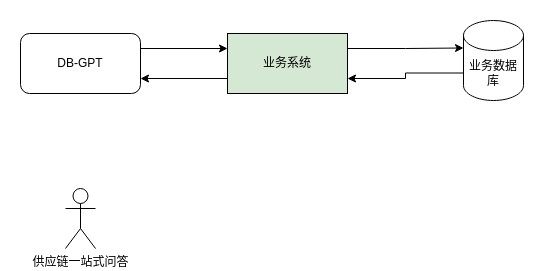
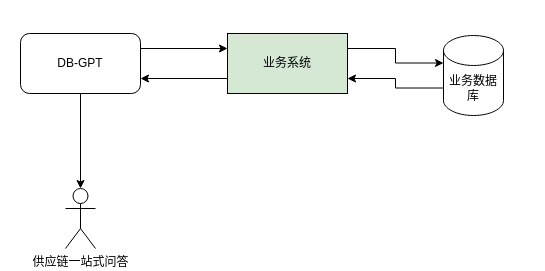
  <mxCell id="0" />
  <mxCell id="1" parent="0" />
  <mxCell id="2" style="edgeStyle=orthogonalEdgeStyle;rounded=0;orthogonalLoop=1;jettySize=auto;html=1;exitX=1;exitY=0.25;exitDx=0;exitDy=0;entryX=0;entryY=0.25;entryDx=0;entryDy=0;" edge="1" parent="1" source="4" target="6"><mxGeometry relative="1" as="geometry" /></mxCell>
+ <mxCell id="3" style="edgeStyle=orthogonalEdgeStyle;rounded=0;orthogonalLoop=1;jettySize=auto;html=1;exitX=0.5;exitY=1;exitDx=0;exitDy=0;" edge="1" parent="1" source="4" target="10"><mxGeometry relative="1" as="geometry" /></mxCell>
  <mxCell id="4" value="DB-GPT" style="whiteSpace=wrap;html=1;rounded=1;" vertex="1" parent="1"><mxGeometry x="20" y="33" width="120" height="60" as="geometry" /></mxCell>
  <mxCell id="5" style="edgeStyle=orthogonalEdgeStyle;rounded=0;orthogonalLoop=1;jettySize=auto;html=1;exitX=0;exitY=0.75;exitDx=0;exitDy=0;entryX=1;entryY=0.75;entryDx=0;entryDy=0;" edge="1" parent="1" source="6" target="4"><mxGeometry relative="1" as="geometry" /></mxCell>
  <mxCell id="6" value="业务系统" style="rounded=0;whiteSpace=wrap;html=1;fillColor=#d5e8d4;" vertex="1" parent="1"><mxGeometry x="227" y="33" width="120" height="60" as="geometry" /></mxCell>
  <mxCell id="7" style="edgeStyle=orthogonalEdgeStyle;rounded=0;orthogonalLoop=1;jettySize=auto;html=1;exitX=0;exitY=0;exitDx=0;exitDy=52.5;exitPerimeter=0;entryX=1;entryY=0.75;entryDx=0;entryDy=0;" edge="1" parent="1" source="8" target="6"><mxGeometry relative="1" as="geometry" /></mxCell>
- <mxCell id="8" value="业务数据库" style="shape=cylinder3;whiteSpace=wrap;html=1;boundedLbl=1;backgroundOutline=1;size=15;" vertex="1" parent="1"><mxGeometry x="463" y="20" width="60" height="80" as="geometry" /></mxCell>
+ <mxCell id="8" value="业务数据库" style="shape=cylinder3;whiteSpace=wrap;html=1;boundedLbl=1;backgroundOutline=1;size=15;" vertex="1" parent="1"><mxGeometry x="443" y="35" width="60" height="80" as="geometry" /></mxCell>
  <mxCell id="9" style="edgeStyle=orthogonalEdgeStyle;rounded=0;orthogonalLoop=1;jettySize=auto;html=1;exitX=1;exitY=0.25;exitDx=0;exitDy=0;entryX=0;entryY=0;entryDx=0;entryDy=27.5;entryPerimeter=0;" edge="1" parent="1" source="6" target="8"><mxGeometry relative="1" as="geometry" /></mxCell>
  <mxCell id="10" value="供应链一站式问答" style="shape=umlActor;verticalLabelPosition=bottom;verticalAlign=top;html=1;outlineConnect=0;" vertex="1" parent="1"><mxGeometry x="65" y="188" width="30" height="60" as="geometry" /></mxCell>
